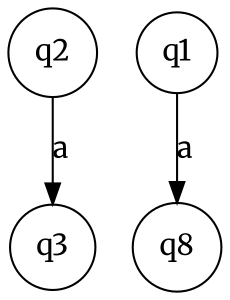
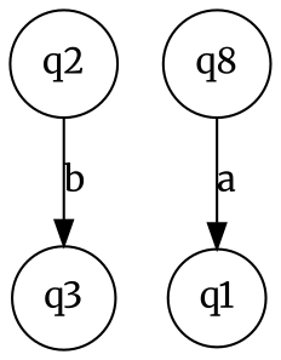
  digraph {
    fontname=Merriweather
    node [fontname=Merriweather shape=circle]
    edge [fontname=Merriweather]
    q2
    q3
    n3 [label=q8]
    q1
-   q2 -> q3 [label=a]
-   q1 -> n3 [label=a]
+   q2 -> q3 [label=b]
+   n3 -> q1 [label=a]
  }
